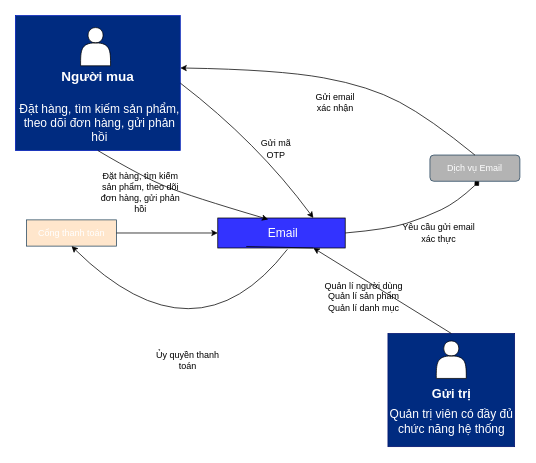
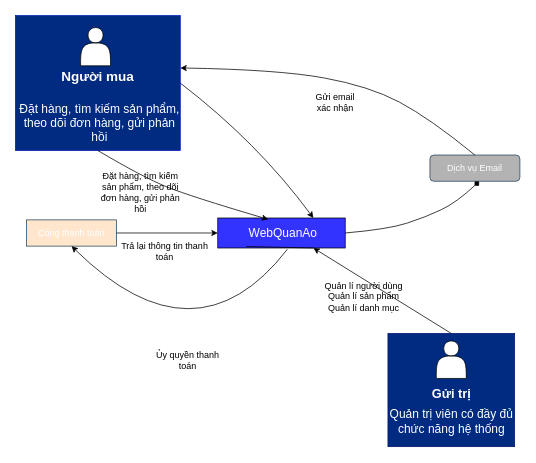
  <mxCell id="0" />
  <mxCell id="1" parent="0" />
  <mxCell id="2" value="" style="rounded=0;whiteSpace=wrap;html=1;fillColor=#002B80;fontColor=#ffffff;strokeColor=#001DBC;" parent="1" vertex="1"><mxGeometry x="20" y="20" width="220" height="180" as="geometry" /></mxCell>
  <mxCell id="3" value="" style="shape=actor;whiteSpace=wrap;html=1;strokeColor=light-dark(#000000,#FFFFFF);" parent="1" vertex="1"><mxGeometry x="107" y="36" width="40" height="51" as="geometry" /></mxCell>
  <mxCell id="4" value="&lt;span style=&quot;font-size: 18px;&quot;&gt;&lt;b&gt;Người mua&lt;/b&gt;&lt;/span&gt;" style="text;html=1;align=center;verticalAlign=middle;whiteSpace=wrap;rounded=0;fontColor=#FFFFFF;" parent="1" vertex="1"><mxGeometry x="79" y="87" width="102" height="30" as="geometry" /></mxCell>
  <mxCell id="5" value="&lt;span style=&quot;font-size: 16px;&quot;&gt;Đặt hàng, tìm kiếm sản phẩm, theo dõi đơn hàng, gửi phản hồi&lt;/span&gt;" style="text;html=1;align=center;verticalAlign=middle;whiteSpace=wrap;rounded=0;fontColor=#FFFFFF;" parent="1" vertex="1"><mxGeometry x="20" y="133" width="225" height="60" as="geometry" /></mxCell>
  <mxCell id="6" value="" style="rounded=0;whiteSpace=wrap;html=1;fillColor=#002B80;fontColor=#ffffff;strokeColor=#00106D;" parent="1" vertex="1"><mxGeometry x="517" y="444" width="169" height="151" as="geometry" /></mxCell>
  <mxCell id="7" value="" style="shape=actor;whiteSpace=wrap;html=1;strokeColor=light-dark(#000000,#FFFFFF);" parent="1" vertex="1"><mxGeometry x="581.5" y="454" width="40" height="50" as="geometry" /></mxCell>
  <mxCell id="8" value="&lt;span style=&quot;font-size: 16px;&quot;&gt;Quản trị viên có đầy đủ chức năng hệ thống&lt;/span&gt;" style="text;html=1;align=center;verticalAlign=middle;whiteSpace=wrap;rounded=0;fontColor=#FFFFFF;" parent="1" vertex="1"><mxGeometry x="517" y="534" width="170.25" height="53" as="geometry" /></mxCell>
  <mxCell id="9" value="&lt;font color=&quot;#ffffff&quot;&gt;&lt;span style=&quot;font-size: 17px;&quot;&gt;&lt;b&gt;Gửi trị&lt;/b&gt;&lt;/span&gt;&lt;/font&gt;" style="text;html=1;align=center;verticalAlign=middle;whiteSpace=wrap;rounded=0;" parent="1" vertex="1"><mxGeometry x="562.12" y="510" width="80" height="30" as="geometry" /></mxCell>
- <mxCell id="10" value="&lt;span style=&quot;font-size: 16px;&quot;&gt;&lt;font style=&quot;color: light-dark(rgb(255, 255, 255), rgb(255, 255, 255));&quot;&gt;&amp;nbsp;Email&lt;/font&gt;&lt;/span&gt;" style="rounded=0;whiteSpace=wrap;html=1;fillColor=#3333FF;" parent="1" vertex="1"><mxGeometry x="290" y="290" width="170" height="40" as="geometry" /></mxCell>
+ <mxCell id="10" value="&lt;span style=&quot;font-size: 16px;&quot;&gt;&lt;font style=&quot;color: light-dark(rgb(255, 255, 255), rgb(255, 255, 255));&quot;&gt;&amp;nbsp;WebQuanAo&lt;/font&gt;&lt;/span&gt;" style="rounded=0;whiteSpace=wrap;html=1;fillColor=#3333FF;" parent="1" vertex="1"><mxGeometry x="290" y="290" width="170" height="40" as="geometry" /></mxCell>
  <mxCell id="11" value="Cổng thanh toán" style="whiteSpace=wrap;html=1;strokeColor=#23445d;fillColor=#ffe6cc;fontColor=#FFFFFF;" parent="1" vertex="1"><mxGeometry x="35" y="292.5" width="120" height="35" as="geometry" /></mxCell>
  <mxCell id="12" value="" style="endArrow=classic;html=1;rounded=0;entryX=0;entryY=0.5;entryDx=0;entryDy=0;exitX=1;exitY=0.5;exitDx=0;exitDy=0;" parent="1" source="11" target="10" edge="1"><mxGeometry width="50" height="50" relative="1" as="geometry"><mxPoint x="330" y="250" as="sourcePoint" /><mxPoint x="380" y="200" as="targetPoint" /></mxGeometry></mxCell>
  <mxCell id="13" value="Ủy quyền thanh toán" style="text;html=1;align=center;verticalAlign=middle;whiteSpace=wrap;rounded=0;" parent="1" vertex="1"><mxGeometry x="200" y="455" width="100" height="49" as="geometry" /></mxCell>
  <mxCell id="14" value="" style="endArrow=classic;html=1;rounded=0;exitX=0.546;exitY=1.045;exitDx=0;exitDy=0;exitPerimeter=0;entryX=0.5;entryY=1;entryDx=0;entryDy=0;curved=1;" parent="1" source="10" target="11" edge="1"><mxGeometry width="50" height="50" relative="1" as="geometry"><mxPoint x="330" y="270" as="sourcePoint" /><mxPoint x="80" y="330" as="targetPoint" /><Array as="points"><mxPoint x="260" y="490" /></Array></mxGeometry></mxCell>
+ <mxCell id="15" value="Trả lại thông tin thanh toán" style="text;html=1;align=center;verticalAlign=middle;whiteSpace=wrap;rounded=0;" parent="1" vertex="1"><mxGeometry x="155" y="320" width="129" height="30" as="geometry" /></mxCell>
  <mxCell id="16" value="&lt;p data-pm-slice=&quot;1 1 []&quot;&gt;Đặt hàng, tìm kiếm sản phẩm, theo dõi đơn hàng, gửi phản hồi&lt;/p&gt;" style="text;html=1;align=center;verticalAlign=middle;whiteSpace=wrap;rounded=0;" parent="1" vertex="1"><mxGeometry x="127" y="241" width="120" height="30" as="geometry" /></mxCell>
  <mxCell id="17" value="&lt;div&gt;Quản lí người dùng&lt;/div&gt;Quản lí sản phẩm&lt;div&gt;Quản lí danh mục&lt;/div&gt;" style="text;html=1;align=center;verticalAlign=middle;whiteSpace=wrap;rounded=0;" parent="1" vertex="1"><mxGeometry x="427" y="380" width="116" height="30" as="geometry" /></mxCell>
  <mxCell id="18" value="Dịch vụ Email" style="whiteSpace=wrap;html=1;strokeColor=#23445d;fillColor=#B3B3B3;fontColor=#FFFFFF;rounded=1;" vertex="1" parent="1"><mxGeometry x="573" y="206" width="120" height="35" as="geometry" /></mxCell>
  <mxCell id="19" value="" style="endArrow=none;html=1;rounded=0;entryX=0.75;entryY=1;entryDx=0;entryDy=0;" edge="1" parent="1" target="10"><mxGeometry width="50" height="50" relative="1" as="geometry"><mxPoint x="328" y="328" as="sourcePoint" /><mxPoint x="378" y="278" as="targetPoint" /></mxGeometry></mxCell>
  <mxCell id="20" value="" style="endArrow=diamond;html=1;rounded=0;entryX=0.547;entryY=1.005;entryDx=0;entryDy=0;exitX=1;exitY=0.5;exitDx=0;exitDy=0;entryPerimeter=0;curved=1;" edge="1" parent="1" source="10" target="18"><mxGeometry width="50" height="50" relative="1" as="geometry"><mxPoint x="328" y="428" as="sourcePoint" /><mxPoint x="378" y="378" as="targetPoint" /><Array as="points"><mxPoint x="517" y="305" /><mxPoint x="567" y="289" /><mxPoint x="609" y="269" /></Array></mxGeometry></mxCell>
  <mxCell id="21" value="" style="endArrow=classic;html=1;rounded=0;entryX=0.396;entryY=0.046;entryDx=0;entryDy=0;entryPerimeter=0;exitX=0.5;exitY=1;exitDx=0;exitDy=0;curved=1;" edge="1" parent="1" source="2" target="10"><mxGeometry width="50" height="50" relative="1" as="geometry"><mxPoint x="308" y="288" as="sourcePoint" /><mxPoint x="358" y="238" as="targetPoint" /><Array as="points"><mxPoint x="191" y="236" /><mxPoint x="253" y="261" /></Array></mxGeometry></mxCell>
  <mxCell id="22" value="Gửi email xác nhận" style="text;html=1;align=center;verticalAlign=middle;whiteSpace=wrap;rounded=0;" vertex="1" parent="1"><mxGeometry x="417" y="121" width="60" height="30" as="geometry" /></mxCell>
  <mxCell id="23" value="" style="endArrow=classic;html=1;rounded=0;entryX=0.75;entryY=0;entryDx=0;entryDy=0;exitX=1;exitY=0.5;exitDx=0;exitDy=0;curved=1;" edge="1" parent="1" source="2" target="10"><mxGeometry width="50" height="50" relative="1" as="geometry"><mxPoint x="355" y="204" as="sourcePoint" /><mxPoint x="358" y="238" as="targetPoint" /><Array as="points"><mxPoint x="343" y="189" /></Array></mxGeometry></mxCell>
  <mxCell id="24" value="" style="endArrow=classic;html=1;rounded=0;entryX=1;entryY=0.388;entryDx=0;entryDy=0;entryPerimeter=0;exitX=0.5;exitY=0;exitDx=0;exitDy=0;curved=1;" edge="1" parent="1" source="18" target="2"><mxGeometry width="50" height="50" relative="1" as="geometry"><mxPoint x="308" y="288" as="sourcePoint" /><mxPoint x="358" y="238" as="targetPoint" /><Array as="points"><mxPoint x="573" y="157" /><mxPoint x="492" y="114" /><mxPoint x="370" y="92" /></Array></mxGeometry></mxCell>
- <mxCell id="25" value="Yêu cầu gửi email xác thực" style="text;html=1;align=center;verticalAlign=middle;whiteSpace=wrap;rounded=0;" vertex="1" parent="1"><mxGeometry x="530.5" y="295" width="107.5" height="30" as="geometry" /></mxCell>
  <mxCell id="26" value="" style="endArrow=classic;html=1;rounded=0;entryX=0.75;entryY=1;entryDx=0;entryDy=0;exitX=0.5;exitY=0;exitDx=0;exitDy=0;" edge="1" parent="1" source="6" target="10"><mxGeometry width="50" height="50" relative="1" as="geometry"><mxPoint x="363" y="293" as="sourcePoint" /><mxPoint x="413" y="243" as="targetPoint" /></mxGeometry></mxCell>
- <mxCell id="27" value="Gửi mã OTP" style="text;html=1;align=center;verticalAlign=middle;whiteSpace=wrap;rounded=0;" vertex="1" parent="1"><mxGeometry x="338" y="183" width="60" height="30" as="geometry" /></mxCell>
